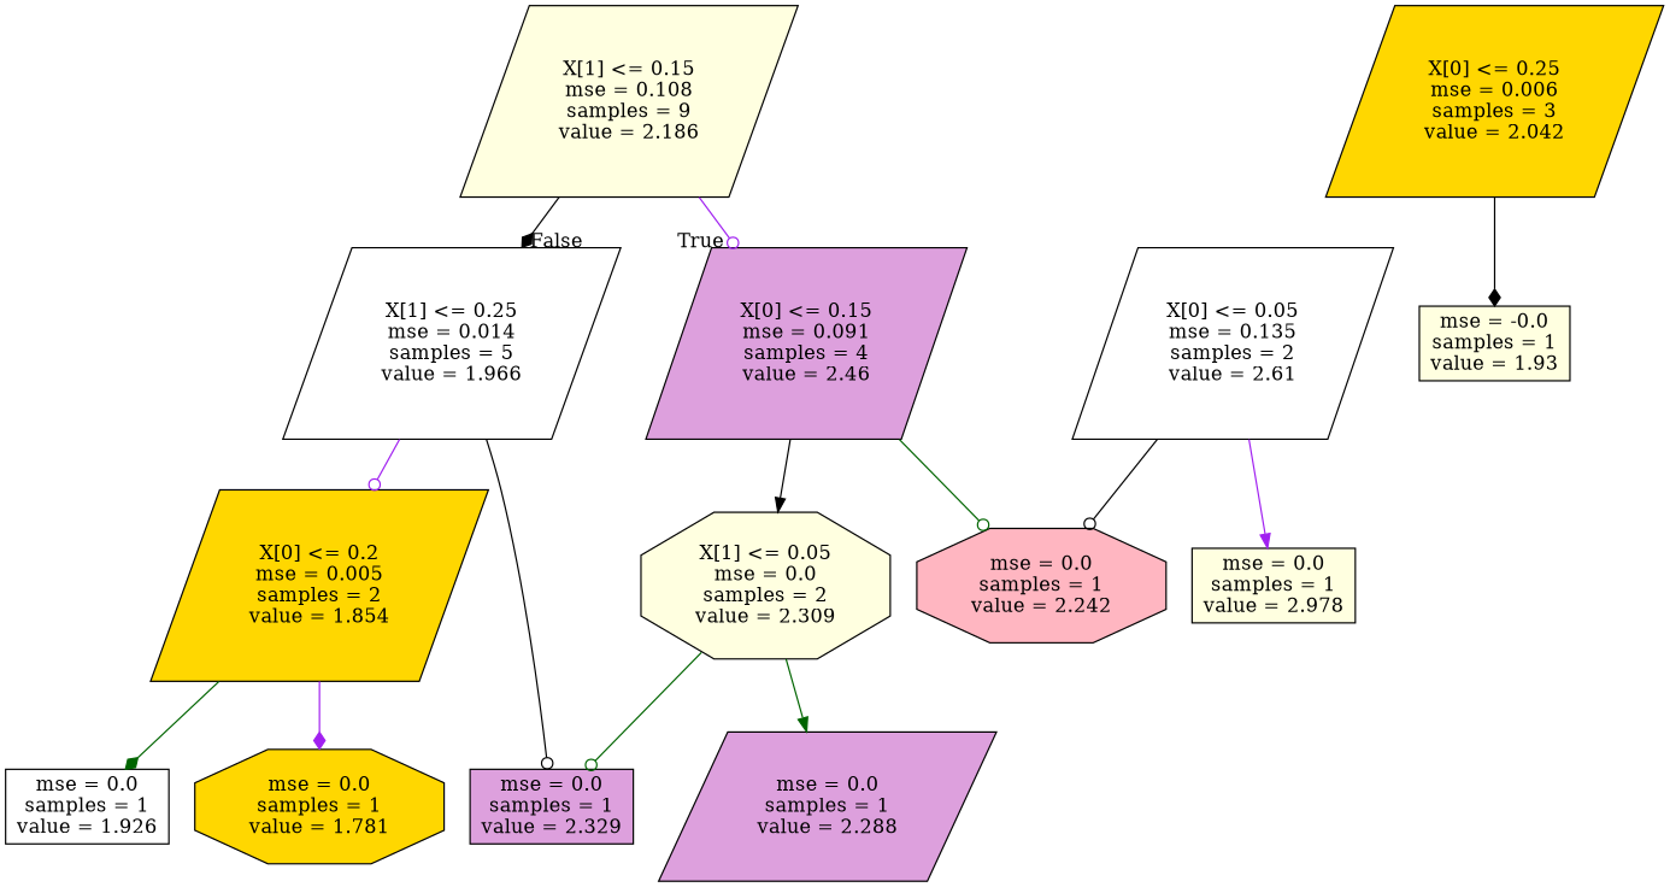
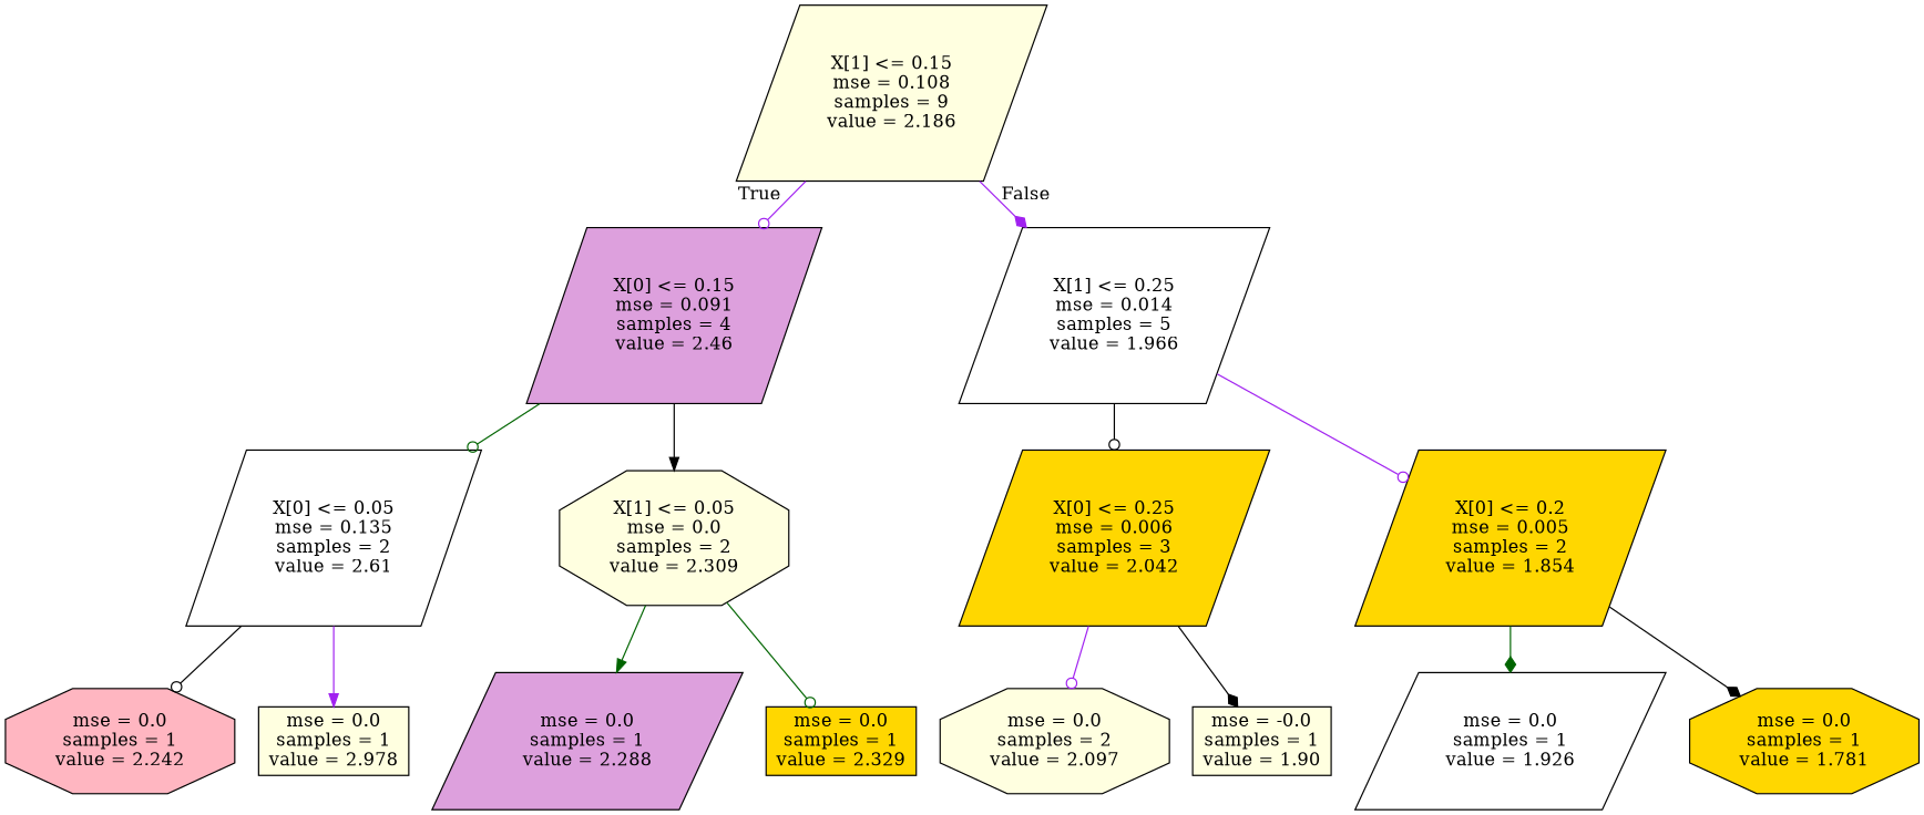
  digraph {
    node [fillcolor=lightyellow shape=parallelogram style=filled]
    edge [arrowhead=odot color=purple]
    n1 [label="X[1] <= 0.15\nmse = 0.108\nsamples = 9\nvalue = 2.186"]
    n2 [fillcolor=plum label="X[0] <= 0.15\nmse = 0.091\nsamples = 4\nvalue = 2.46"]
    n3 [fillcolor=white label="X[1] <= 0.25\nmse = 0.014\nsamples = 5\nvalue = 1.966"]
    n4 [fillcolor=white label="X[0] <= 0.05\nmse = 0.135\nsamples = 2\nvalue = 2.61"]
    n5 [label="X[1] <= 0.05\nmse = 0.0\nsamples = 2\nvalue = 2.309" shape=octagon]
    n6 [fillcolor=gold label="X[0] <= 0.25\nmse = 0.006\nsamples = 3\nvalue = 2.042"]
    n7 [fillcolor=gold label="X[0] <= 0.2\nmse = 0.005\nsamples = 2\nvalue = 1.854"]
    n8 [fillcolor=lightpink label="mse = 0.0\nsamples = 1\nvalue = 2.242" shape=octagon]
    n9 [label="mse = 0.0\nsamples = 1\nvalue = 2.978" shape=box]
    n10 [fillcolor=plum label="mse = 0.0\nsamples = 1\nvalue = 2.288"]
-   n11 [fillcolor=plum label="mse = 0.0\nsamples = 1\nvalue = 2.329" shape=box]
-   n13 [label="mse = -0.0\nsamples = 1\nvalue = 1.93" shape=box]
-   n14 [fillcolor=white label="mse = 0.0\nsamples = 1\nvalue = 1.926" shape=box]
+   n11 [fillcolor=gold label="mse = 0.0\nsamples = 1\nvalue = 2.329" shape=box]
+   n12 [label="mse = 0.0\nsamples = 2\nvalue = 2.097" shape=octagon]
+   n13 [label="mse = -0.0\nsamples = 1\nvalue = 1.90" shape=box]
+   n14 [fillcolor=white label="mse = 0.0\nsamples = 1\nvalue = 1.926"]
    n15 [fillcolor=gold label="mse = 0.0\nsamples = 1\nvalue = 1.781" shape=octagon]
    n1 -> n2 [headlabel=True labelangle=45 labeldistance=2.5]
-   n1 -> n3 [arrowhead=diamond color=black headlabel=False labelangle=-45 labeldistance=2.5]
-   n2 -> n8 [color=darkgreen]
+   n1 -> n3 [arrowhead=diamond headlabel=False labelangle=-45 labeldistance=2.5]
+   n2 -> n4 [color=darkgreen]
    n2 -> n5 [arrowhead=normal color=black]
-   n3 -> n11 [color=black]
+   n3 -> n6 [color=black]
    n3 -> n7
    n4 -> n8 [color=black]
    n4 -> n9 [arrowhead=normal]
    n5 -> n10 [arrowhead=normal color=darkgreen]
    n5 -> n11 [color=darkgreen]
+   n6 -> n12
    n6 -> n13 [arrowhead=diamond color=black]
    n7 -> n14 [arrowhead=diamond color=darkgreen]
-   n7 -> n15 [arrowhead=diamond]
+   n7 -> n15 [arrowhead=diamond color=black]
  }
